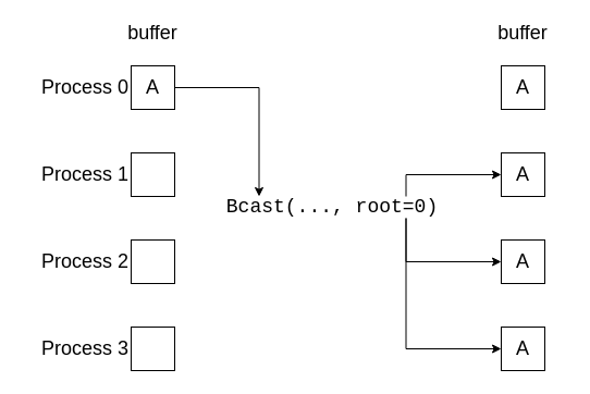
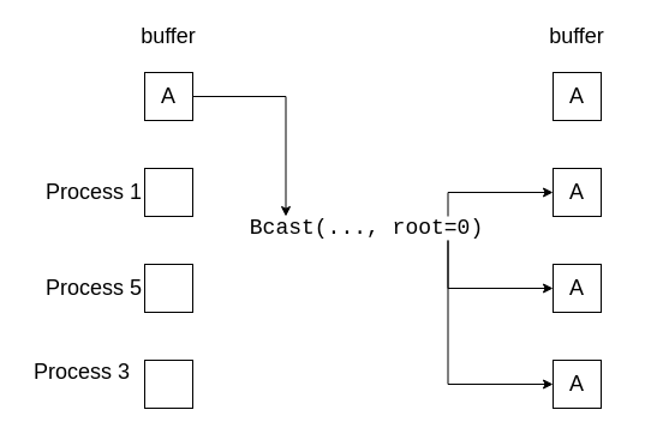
  <mxCell id="0" />
  <mxCell id="1" parent="0" />
  <mxCell id="2" style="edgeStyle=orthogonalEdgeStyle;rounded=0;orthogonalLoop=1;jettySize=auto;html=1;exitX=1;exitY=0.5;exitDx=0;exitDy=0;entryX=0.75;entryY=1;entryDx=0;entryDy=0;" edge="1" parent="1" source="3" target="10"><mxGeometry relative="1" as="geometry" /></mxCell>
  <mxCell id="3" value="A" style="rounded=0;whiteSpace=wrap;html=1;fontSize=18;" vertex="1" parent="1"><mxGeometry x="120" y="60" width="40" height="40" as="geometry" /></mxCell>
  <mxCell id="4" value="A" style="rounded=0;whiteSpace=wrap;html=1;fontSize=18;" vertex="1" parent="1"><mxGeometry x="460" y="140" width="40" height="40" as="geometry" /></mxCell>
  <mxCell id="5" value="A" style="rounded=0;whiteSpace=wrap;html=1;fontSize=18;" vertex="1" parent="1"><mxGeometry x="460" y="220" width="40" height="40" as="geometry" /></mxCell>
  <mxCell id="6" value="A" style="rounded=0;whiteSpace=wrap;html=1;fontSize=18;" vertex="1" parent="1"><mxGeometry x="460" y="300" width="40" height="40" as="geometry" /></mxCell>
  <mxCell id="7" style="edgeStyle=orthogonalEdgeStyle;rounded=0;orthogonalLoop=1;jettySize=auto;html=1;exitX=0.25;exitY=1;exitDx=0;exitDy=0;entryX=0;entryY=0.5;entryDx=0;entryDy=0;" edge="1" parent="1" source="10" target="4"><mxGeometry relative="1" as="geometry" /></mxCell>
  <mxCell id="8" style="edgeStyle=orthogonalEdgeStyle;rounded=0;orthogonalLoop=1;jettySize=auto;html=1;exitX=0.25;exitY=0;exitDx=0;exitDy=0;entryX=0;entryY=0.5;entryDx=0;entryDy=0;" edge="1" parent="1" source="10" target="5"><mxGeometry relative="1" as="geometry" /></mxCell>
  <mxCell id="9" style="edgeStyle=orthogonalEdgeStyle;rounded=0;orthogonalLoop=1;jettySize=auto;html=1;exitX=0.25;exitY=0;exitDx=0;exitDy=0;entryX=0;entryY=0.5;entryDx=0;entryDy=0;" edge="1" parent="1" source="10" target="6"><mxGeometry relative="1" as="geometry" /></mxCell>
  <mxCell id="10" value="Bcast(..., root=0)" style="text;html=1;strokeColor=none;fillColor=none;align=center;verticalAlign=middle;whiteSpace=wrap;rounded=0;fontSize=18;fontFamily=Courier;direction=west;rotation=0;" vertex="1" parent="1"><mxGeometry x="170" y="180" width="270" height="20" as="geometry" /></mxCell>
- <mxCell id="11" value="Process 0" style="text;html=1;strokeColor=none;fillColor=none;align=right;verticalAlign=middle;whiteSpace=wrap;rounded=0;fontFamily=Helvetica;fontSize=18;" vertex="1" parent="1"><mxGeometry x="20" y="70" width="100" height="20" as="geometry" /></mxCell>
  <mxCell id="12" value="Process 1&lt;span style=&quot;color: rgba(0 , 0 , 0 , 0) ; font-family: monospace ; font-size: 0px&quot;&gt;%3CmxGraphModel%3E%3Croot%3E%3CmxCell%20id%3D%220%22%2F%3E%3CmxCell%20id%3D%221%22%20parent%3D%220%22%2F%3E%3CmxCell%20id%3D%222%22%20value%3D%22Process%200%22%20style%3D%22text%3Bhtml%3D1%3BstrokeColor%3Dnone%3BfillColor%3Dnone%3Balign%3Dright%3BverticalAlign%3Dmiddle%3BwhiteSpace%3Dwrap%3Brounded%3D0%3BfontFamily%3DHelvetica%3BfontSize%3D18%3B%22%20vertex%3D%221%22%20parent%3D%221%22%3E%3CmxGeometry%20x%3D%2260%22%20y%3D%2290%22%20width%3D%22100%22%20height%3D%2220%22%20as%3D%22geometry%22%2F%3E%3C%2FmxCell%3E%3C%2Froot%3E%3C%2FmxGraphModel%3E&lt;/span&gt;" style="text;html=1;strokeColor=none;fillColor=none;align=right;verticalAlign=middle;whiteSpace=wrap;rounded=0;fontFamily=Helvetica;fontSize=18;" vertex="1" parent="1"><mxGeometry x="20" y="150" width="100" height="20" as="geometry" /></mxCell>
- <mxCell id="13" value="Process 2" style="text;html=1;strokeColor=none;fillColor=none;align=right;verticalAlign=middle;whiteSpace=wrap;rounded=0;fontFamily=Helvetica;fontSize=18;" vertex="1" parent="1"><mxGeometry x="20" y="230" width="100" height="20" as="geometry" /></mxCell>
- <mxCell id="14" value="Process 3" style="text;html=1;strokeColor=none;fillColor=none;align=right;verticalAlign=middle;whiteSpace=wrap;rounded=0;fontFamily=Helvetica;fontSize=18;" vertex="1" parent="1"><mxGeometry x="20" y="310" width="100" height="20" as="geometry" /></mxCell>
+ <mxCell id="13" value="Process 5" style="text;html=1;strokeColor=none;fillColor=none;align=right;verticalAlign=middle;whiteSpace=wrap;rounded=0;fontFamily=Helvetica;fontSize=18;" vertex="1" parent="1"><mxGeometry x="20" y="230" width="100" height="20" as="geometry" /></mxCell>
+ <mxCell id="14" value="Process 3" style="text;html=1;strokeColor=none;fillColor=none;align=right;verticalAlign=middle;whiteSpace=wrap;rounded=0;fontFamily=Helvetica;fontSize=18;" vertex="1" parent="1"><mxGeometry x="10" y="300" width="100" height="20" as="geometry" /></mxCell>
  <mxCell id="15" value="buffer" style="text;html=1;strokeColor=none;fillColor=none;align=center;verticalAlign=middle;whiteSpace=wrap;rounded=0;fontFamily=Helvetica;fontSize=18;" vertex="1" parent="1"><mxGeometry x="100" y="20" width="80" height="20" as="geometry" /></mxCell>
  <mxCell id="16" value="buffer" style="text;html=1;strokeColor=none;fillColor=none;align=center;verticalAlign=middle;whiteSpace=wrap;rounded=0;fontFamily=Helvetica;fontSize=18;" vertex="1" parent="1"><mxGeometry x="440" y="20" width="80" height="20" as="geometry" /></mxCell>
  <mxCell id="17" value="" style="rounded=0;whiteSpace=wrap;html=1;fontSize=18;" vertex="1" parent="1"><mxGeometry x="120" y="140" width="40" height="40" as="geometry" /></mxCell>
  <mxCell id="18" value="" style="rounded=0;whiteSpace=wrap;html=1;fontSize=18;" vertex="1" parent="1"><mxGeometry x="120" y="220" width="40" height="40" as="geometry" /></mxCell>
  <mxCell id="19" value="" style="rounded=0;whiteSpace=wrap;html=1;fontSize=18;" vertex="1" parent="1"><mxGeometry x="120" y="300" width="40" height="40" as="geometry" /></mxCell>
  <mxCell id="20" value="A" style="rounded=0;whiteSpace=wrap;html=1;fontSize=18;" vertex="1" parent="1"><mxGeometry x="460" y="60" width="40" height="40" as="geometry" /></mxCell>
